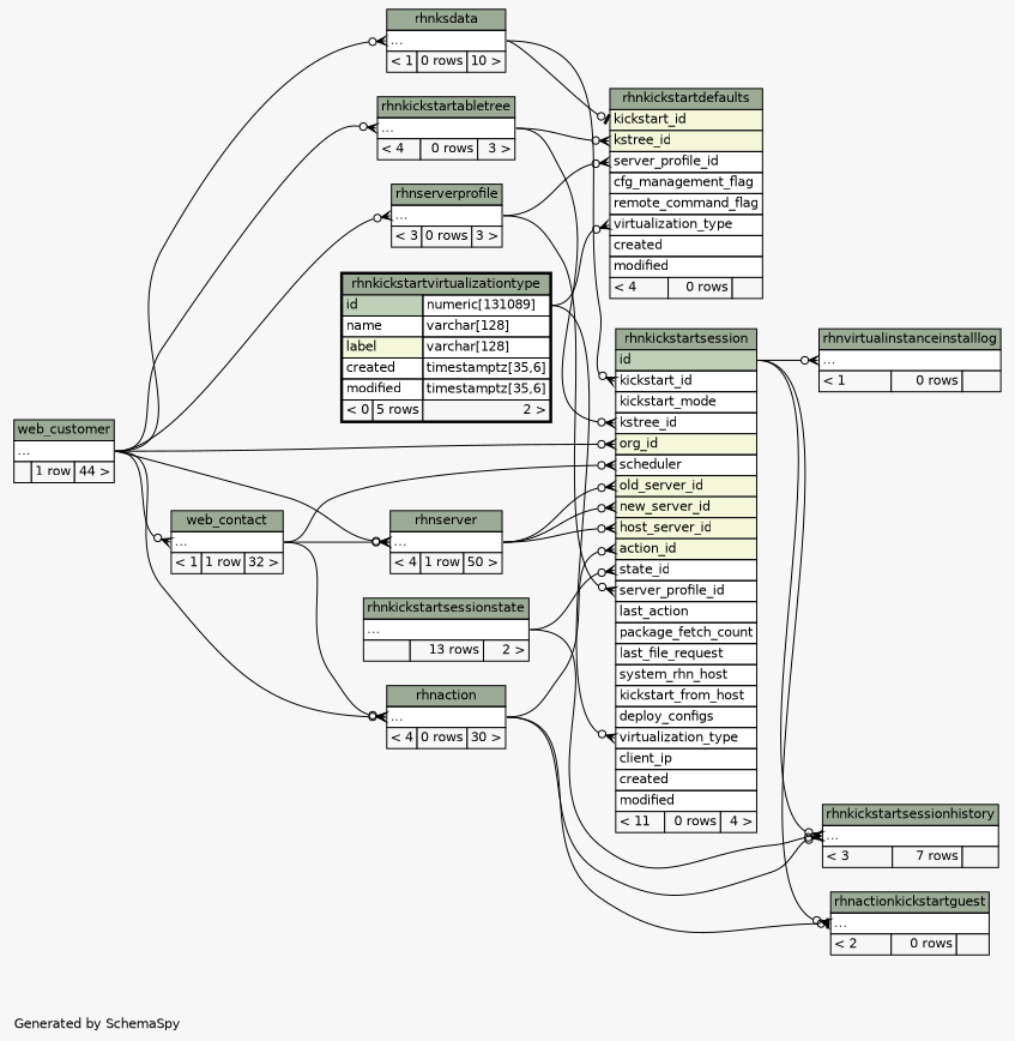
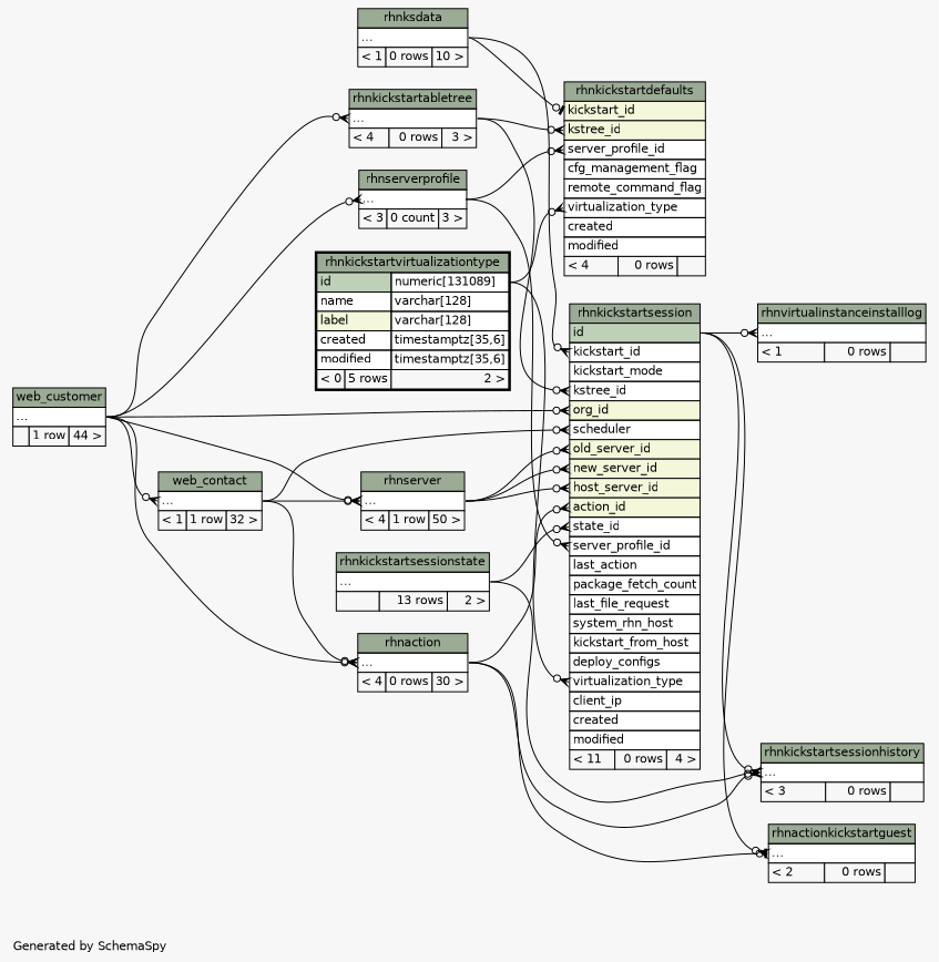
  digraph {
    bgcolor="#f7f7f7"
    fontname=Helvetica
    fontsize=11
    label="\nGenerated by SchemaSpy"
    labeljust=l
    nodesep=0.18
    rankdir=RL
    ranksep=0.46
    node [fontname=Helvetica fontsize=11 shape=plaintext]
    edge [arrowhead=none arrowsize=0.8 arrowtail=crowodot dir=back headport="elipses:e" tailport="elipses:w"]
    n1 [label=<     <TABLE BORDER="0" CELLBORDER="1" CELLSPACING="0" BGCOLOR="#ffffff">       <TR><TD COLSPAN="3" BGCOLOR="#9bab96" ALIGN="CENTER">rhnaction</TD></TR>       <TR><TD PORT="elipses" COLSPAN="3" ALIGN="LEFT">...</TD></TR>       <TR><TD ALIGN="LEFT" BGCOLOR="#f7f7f7">&lt; 4</TD><TD ALIGN="RIGHT" BGCOLOR="#f7f7f7">0 rows</TD><TD ALIGN="RIGHT" BGCOLOR="#f7f7f7">30 &gt;</TD></TR>     </TABLE>>]
    n2 [label=<     <TABLE BORDER="0" CELLBORDER="1" CELLSPACING="0" BGCOLOR="#ffffff">       <TR><TD COLSPAN="3" BGCOLOR="#9bab96" ALIGN="CENTER">web_customer</TD></TR>       <TR><TD PORT="elipses" COLSPAN="3" ALIGN="LEFT">...</TD></TR>       <TR><TD ALIGN="LEFT" BGCOLOR="#f7f7f7">  </TD><TD ALIGN="RIGHT" BGCOLOR="#f7f7f7">1 row</TD><TD ALIGN="RIGHT" BGCOLOR="#f7f7f7">44 &gt;</TD></TR>     </TABLE>>]
    n3 [label=<     <TABLE BORDER="0" CELLBORDER="1" CELLSPACING="0" BGCOLOR="#ffffff">       <TR><TD COLSPAN="3" BGCOLOR="#9bab96" ALIGN="CENTER">web_contact</TD></TR>       <TR><TD PORT="elipses" COLSPAN="3" ALIGN="LEFT">...</TD></TR>       <TR><TD ALIGN="LEFT" BGCOLOR="#f7f7f7">&lt; 1</TD><TD ALIGN="RIGHT" BGCOLOR="#f7f7f7">1 row</TD><TD ALIGN="RIGHT" BGCOLOR="#f7f7f7">32 &gt;</TD></TR>     </TABLE>>]
    n4 [label=<     <TABLE BORDER="0" CELLBORDER="1" CELLSPACING="0" BGCOLOR="#ffffff">       <TR><TD COLSPAN="3" BGCOLOR="#9bab96" ALIGN="CENTER">rhnactionkickstartguest</TD></TR>       <TR><TD PORT="elipses" COLSPAN="3" ALIGN="LEFT">...</TD></TR>       <TR><TD ALIGN="LEFT" BGCOLOR="#f7f7f7">&lt; 2</TD><TD ALIGN="RIGHT" BGCOLOR="#f7f7f7">0 rows</TD><TD ALIGN="RIGHT" BGCOLOR="#f7f7f7">  </TD></TR>     </TABLE>>]
    n5 [label=<     <TABLE BORDER="0" CELLBORDER="1" CELLSPACING="0" BGCOLOR="#ffffff">       <TR><TD COLSPAN="3" BGCOLOR="#9bab96" ALIGN="CENTER">rhnkickstartsession</TD></TR>       <TR><TD PORT="id" COLSPAN="3" BGCOLOR="#bed1b8" ALIGN="LEFT">id</TD></TR>       <TR><TD PORT="kickstart_id" COLSPAN="3" ALIGN="LEFT">kickstart_id</TD></TR>       <TR><TD PORT="kickstart_mode" COLSPAN="3" ALIGN="LEFT">kickstart_mode</TD></TR>       <TR><TD PORT="kstree_id" COLSPAN="3" ALIGN="LEFT">kstree_id</TD></TR>       <TR><TD PORT="org_id" COLSPAN="3" BGCOLOR="#f4f7da" ALIGN="LEFT">org_id</TD></TR>       <TR><TD PORT="scheduler" COLSPAN="3" ALIGN="LEFT">scheduler</TD></TR>       <TR><TD PORT="old_server_id" COLSPAN="3" BGCOLOR="#f4f7da" ALIGN="LEFT">old_server_id</TD></TR>       <TR><TD PORT="new_server_id" COLSPAN="3" BGCOLOR="#f4f7da" ALIGN="LEFT">new_server_id</TD></TR>       <TR><TD PORT="host_server_id" COLSPAN="3" BGCOLOR="#f4f7da" ALIGN="LEFT">host_server_id</TD></TR>       <TR><TD PORT="action_id" COLSPAN="3" BGCOLOR="#f4f7da" ALIGN="LEFT">action_id</TD></TR>       <TR><TD PORT="state_id" COLSPAN="3" ALIGN="LEFT">state_id</TD></TR>       <TR><TD PORT="server_profile_id" COLSPAN="3" ALIGN="LEFT">server_profile_id</TD></TR>       <TR><TD PORT="last_action" COLSPAN="3" ALIGN="LEFT">last_action</TD></TR>       <TR><TD PORT="package_fetch_count" COLSPAN="3" ALIGN="LEFT">package_fetch_count</TD></TR>       <TR><TD PORT="last_file_request" COLSPAN="3" ALIGN="LEFT">last_file_request</TD></TR>       <TR><TD PORT="system_rhn_host" COLSPAN="3" ALIGN="LEFT">system_rhn_host</TD></TR>       <TR><TD PORT="kickstart_from_host" COLSPAN="3" ALIGN="LEFT">kickstart_from_host</TD></TR>       <TR><TD PORT="deploy_configs" COLSPAN="3" ALIGN="LEFT">deploy_configs</TD></TR>       <TR><TD PORT="virtualization_type" COLSPAN="3" ALIGN="LEFT">virtualization_type</TD></TR>       <TR><TD PORT="client_ip" COLSPAN="3" ALIGN="LEFT">client_ip</TD></TR>       <TR><TD PORT="created" COLSPAN="3" ALIGN="LEFT">created</TD></TR>       <TR><TD PORT="modified" COLSPAN="3" ALIGN="LEFT">modified</TD></TR>       <TR><TD ALIGN="LEFT" BGCOLOR="#f7f7f7">&lt; 11</TD><TD ALIGN="RIGHT" BGCOLOR="#f7f7f7">0 rows</TD><TD ALIGN="RIGHT" BGCOLOR="#f7f7f7">4 &gt;</TD></TR>     </TABLE>>]
    n6 [label=<     <TABLE BORDER="0" CELLBORDER="1" CELLSPACING="0" BGCOLOR="#ffffff">       <TR><TD COLSPAN="3" BGCOLOR="#9bab96" ALIGN="CENTER">rhnkickstartabletree</TD></TR>       <TR><TD PORT="elipses" COLSPAN="3" ALIGN="LEFT">...</TD></TR>       <TR><TD ALIGN="LEFT" BGCOLOR="#f7f7f7">&lt; 4</TD><TD ALIGN="RIGHT" BGCOLOR="#f7f7f7">0 rows</TD><TD ALIGN="RIGHT" BGCOLOR="#f7f7f7">3 &gt;</TD></TR>     </TABLE>>]
    n7 [label=<     <TABLE BORDER="0" CELLBORDER="1" CELLSPACING="0" BGCOLOR="#ffffff">       <TR><TD COLSPAN="3" BGCOLOR="#9bab96" ALIGN="CENTER">rhnksdata</TD></TR>       <TR><TD PORT="elipses" COLSPAN="3" ALIGN="LEFT">...</TD></TR>       <TR><TD ALIGN="LEFT" BGCOLOR="#f7f7f7">&lt; 1</TD><TD ALIGN="RIGHT" BGCOLOR="#f7f7f7">0 rows</TD><TD ALIGN="RIGHT" BGCOLOR="#f7f7f7">10 &gt;</TD></TR>     </TABLE>>]
-   n8 [label=<     <TABLE BORDER="0" CELLBORDER="1" CELLSPACING="0" BGCOLOR="#ffffff">       <TR><TD COLSPAN="3" BGCOLOR="#9bab96" ALIGN="CENTER">rhnserverprofile</TD></TR>       <TR><TD PORT="elipses" COLSPAN="3" ALIGN="LEFT">...</TD></TR>       <TR><TD ALIGN="LEFT" BGCOLOR="#f7f7f7">&lt; 3</TD><TD ALIGN="RIGHT" BGCOLOR="#f7f7f7">0 rows</TD><TD ALIGN="RIGHT" BGCOLOR="#f7f7f7">3 &gt;</TD></TR>     </TABLE>>]
+   n8 [label=<     <TABLE BORDER="0" CELLBORDER="1" CELLSPACING="0" BGCOLOR="#ffffff">       <TR><TD COLSPAN="3" BGCOLOR="#9bab96" ALIGN="CENTER">rhnserverprofile</TD></TR>       <TR><TD PORT="elipses" COLSPAN="3" ALIGN="LEFT">...</TD></TR>       <TR><TD ALIGN="LEFT" BGCOLOR="#f7f7f7">&lt; 3</TD><TD ALIGN="RIGHT" BGCOLOR="#f7f7f7">0 count</TD><TD ALIGN="RIGHT" BGCOLOR="#f7f7f7">3 &gt;</TD></TR>     </TABLE>>]
    n9 [label=<     <TABLE BORDER="2" CELLBORDER="1" CELLSPACING="0" BGCOLOR="#ffffff">       <TR><TD COLSPAN="3" BGCOLOR="#9bab96" ALIGN="CENTER">rhnkickstartvirtualizationtype</TD></TR>       <TR><TD PORT="id" COLSPAN="2" BGCOLOR="#bed1b8" ALIGN="LEFT">id</TD><TD PORT="id.type" ALIGN="LEFT">numeric[131089]</TD></TR>       <TR><TD PORT="name" COLSPAN="2" ALIGN="LEFT">name</TD><TD PORT="name.type" ALIGN="LEFT">varchar[128]</TD></TR>       <TR><TD PORT="label" COLSPAN="2" BGCOLOR="#f4f7da" ALIGN="LEFT">label</TD><TD PORT="label.type" ALIGN="LEFT">varchar[128]</TD></TR>       <TR><TD PORT="created" COLSPAN="2" ALIGN="LEFT">created</TD><TD PORT="created.type" ALIGN="LEFT">timestamptz[35,6]</TD></TR>       <TR><TD PORT="modified" COLSPAN="2" ALIGN="LEFT">modified</TD><TD PORT="modified.type" ALIGN="LEFT">timestamptz[35,6]</TD></TR>       <TR><TD ALIGN="LEFT" BGCOLOR="#f7f7f7">&lt; 0</TD><TD ALIGN="RIGHT" BGCOLOR="#f7f7f7">5 rows</TD><TD ALIGN="RIGHT" BGCOLOR="#f7f7f7">2 &gt;</TD></TR>     </TABLE>>]
    n10 [label=<     <TABLE BORDER="0" CELLBORDER="1" CELLSPACING="0" BGCOLOR="#ffffff">       <TR><TD COLSPAN="3" BGCOLOR="#9bab96" ALIGN="CENTER">rhnserver</TD></TR>       <TR><TD PORT="elipses" COLSPAN="3" ALIGN="LEFT">...</TD></TR>       <TR><TD ALIGN="LEFT" BGCOLOR="#f7f7f7">&lt; 4</TD><TD ALIGN="RIGHT" BGCOLOR="#f7f7f7">1 row</TD><TD ALIGN="RIGHT" BGCOLOR="#f7f7f7">50 &gt;</TD></TR>     </TABLE>>]
    n11 [label=<     <TABLE BORDER="0" CELLBORDER="1" CELLSPACING="0" BGCOLOR="#ffffff">       <TR><TD COLSPAN="3" BGCOLOR="#9bab96" ALIGN="CENTER">rhnkickstartsessionstate</TD></TR>       <TR><TD PORT="elipses" COLSPAN="3" ALIGN="LEFT">...</TD></TR>       <TR><TD ALIGN="LEFT" BGCOLOR="#f7f7f7">  </TD><TD ALIGN="RIGHT" BGCOLOR="#f7f7f7">13 rows</TD><TD ALIGN="RIGHT" BGCOLOR="#f7f7f7">2 &gt;</TD></TR>     </TABLE>>]
    n12 [label=<     <TABLE BORDER="0" CELLBORDER="1" CELLSPACING="0" BGCOLOR="#ffffff">       <TR><TD COLSPAN="3" BGCOLOR="#9bab96" ALIGN="CENTER">rhnkickstartdefaults</TD></TR>       <TR><TD PORT="kickstart_id" COLSPAN="3" BGCOLOR="#f4f7da" ALIGN="LEFT">kickstart_id</TD></TR>       <TR><TD PORT="kstree_id" COLSPAN="3" BGCOLOR="#f4f7da" ALIGN="LEFT">kstree_id</TD></TR>       <TR><TD PORT="server_profile_id" COLSPAN="3" ALIGN="LEFT">server_profile_id</TD></TR>       <TR><TD PORT="cfg_management_flag" COLSPAN="3" ALIGN="LEFT">cfg_management_flag</TD></TR>       <TR><TD PORT="remote_command_flag" COLSPAN="3" ALIGN="LEFT">remote_command_flag</TD></TR>       <TR><TD PORT="virtualization_type" COLSPAN="3" ALIGN="LEFT">virtualization_type</TD></TR>       <TR><TD PORT="created" COLSPAN="3" ALIGN="LEFT">created</TD></TR>       <TR><TD PORT="modified" COLSPAN="3" ALIGN="LEFT">modified</TD></TR>       <TR><TD ALIGN="LEFT" BGCOLOR="#f7f7f7">&lt; 4</TD><TD ALIGN="RIGHT" BGCOLOR="#f7f7f7">0 rows</TD><TD ALIGN="RIGHT" BGCOLOR="#f7f7f7">  </TD></TR>     </TABLE>>]
-   n13 [label=<     <TABLE BORDER="0" CELLBORDER="1" CELLSPACING="0" BGCOLOR="#ffffff">       <TR><TD COLSPAN="3" BGCOLOR="#9bab96" ALIGN="CENTER">rhnkickstartsessionhistory</TD></TR>       <TR><TD PORT="elipses" COLSPAN="3" ALIGN="LEFT">...</TD></TR>       <TR><TD ALIGN="LEFT" BGCOLOR="#f7f7f7">&lt; 3</TD><TD ALIGN="RIGHT" BGCOLOR="#f7f7f7">7 rows</TD><TD ALIGN="RIGHT" BGCOLOR="#f7f7f7">  </TD></TR>     </TABLE>>]
+   n13 [label=<     <TABLE BORDER="0" CELLBORDER="1" CELLSPACING="0" BGCOLOR="#ffffff">       <TR><TD COLSPAN="3" BGCOLOR="#9bab96" ALIGN="CENTER">rhnkickstartsessionhistory</TD></TR>       <TR><TD PORT="elipses" COLSPAN="3" ALIGN="LEFT">...</TD></TR>       <TR><TD ALIGN="LEFT" BGCOLOR="#f7f7f7">&lt; 3</TD><TD ALIGN="RIGHT" BGCOLOR="#f7f7f7">0 rows</TD><TD ALIGN="RIGHT" BGCOLOR="#f7f7f7">  </TD></TR>     </TABLE>>]
    n14 [label=<     <TABLE BORDER="0" CELLBORDER="1" CELLSPACING="0" BGCOLOR="#ffffff">       <TR><TD COLSPAN="3" BGCOLOR="#9bab96" ALIGN="CENTER">rhnvirtualinstanceinstalllog</TD></TR>       <TR><TD PORT="elipses" COLSPAN="3" ALIGN="LEFT">...</TD></TR>       <TR><TD ALIGN="LEFT" BGCOLOR="#f7f7f7">&lt; 1</TD><TD ALIGN="RIGHT" BGCOLOR="#f7f7f7">0 rows</TD><TD ALIGN="RIGHT" BGCOLOR="#f7f7f7">  </TD></TR>     </TABLE>>]
    n1 -> n2
    n1 -> n3
    n3 -> n2
    n4 -> n1 [arrowtail=teeodot]
    n4 -> n5 [headport="id:e"]
    n5 -> n1 [tailport="action_id:w"]
    n5 -> n2 [tailport="org_id:w"]
    n5 -> n3 [tailport="scheduler:w"]
    n5 -> n6 [tailport="kstree_id:w"]
    n5 -> n7 [tailport="kickstart_id:w"]
    n5 -> n8 [tailport="server_profile_id:w"]
    n5 -> n9 [headport="id.type:e" tailport="virtualization_type:w"]
    n5 -> n10 [tailport="host_server_id:w"]
    n5 -> n10 [tailport="new_server_id:w"]
    n5 -> n10 [tailport="old_server_id:w"]
    n5 -> n11 [tailport="state_id:w"]
    n6 -> n2
-   n7 -> n2
    n8 -> n2
    n10 -> n2
    n10 -> n3
    n12 -> n6 [tailport="kstree_id:w"]
    n12 -> n7 [arrowtail=teeodot tailport="kickstart_id:w"]
    n12 -> n8 [tailport="server_profile_id:w"]
    n12 -> n9 [headport="id.type:e" tailport="virtualization_type:w"]
    n13 -> n1
    n13 -> n5 [headport="id:e"]
    n13 -> n11
    n14 -> n5 [headport="id:e"]
  }
